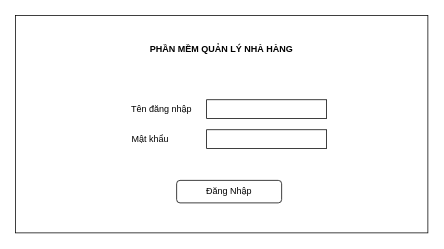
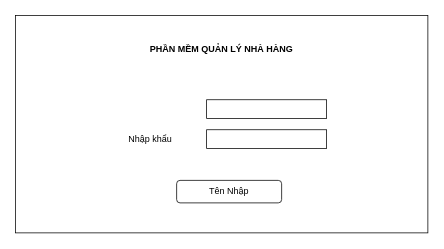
  <mxCell id="0" />
  <mxCell id="1" parent="0" />
  <mxCell id="2" value="" style="rounded=0;whiteSpace=wrap;html=1;" vertex="1" parent="1"><mxGeometry x="20" y="20" width="550" height="290" as="geometry" /></mxCell>
- <mxCell id="3" value="Tên đăng nhập" style="text;html=1;strokeColor=none;fillColor=none;align=center;verticalAlign=middle;whiteSpace=wrap;rounded=0;" vertex="1" parent="1"><mxGeometry x="155" y="130" width="120" height="30" as="geometry" /></mxCell>
- <mxCell id="4" value="Mật khẩu" style="text;html=1;strokeColor=none;fillColor=none;align=center;verticalAlign=middle;whiteSpace=wrap;rounded=0;" vertex="1" parent="1"><mxGeometry x="155" y="170" width="90" height="30" as="geometry" /></mxCell>
+ <mxCell id="4" value="Nhập khẩu" style="text;html=1;strokeColor=none;fillColor=none;align=center;verticalAlign=middle;whiteSpace=wrap;rounded=0;" vertex="1" parent="1"><mxGeometry x="155" y="170" width="90" height="30" as="geometry" /></mxCell>
  <mxCell id="5" value="" style="rounded=0;whiteSpace=wrap;html=1;" vertex="1" parent="1"><mxGeometry x="275" y="132.5" width="160" height="25" as="geometry" /></mxCell>
  <mxCell id="6" value="" style="rounded=0;whiteSpace=wrap;html=1;" vertex="1" parent="1"><mxGeometry x="275" y="172.5" width="160" height="25" as="geometry" /></mxCell>
- <mxCell id="7" value="Đăng Nhập" style="rounded=1;whiteSpace=wrap;html=1;" vertex="1" parent="1"><mxGeometry x="235" y="240" width="140" height="30" as="geometry" /></mxCell>
+ <mxCell id="7" value="Tên Nhập" style="rounded=1;whiteSpace=wrap;html=1;" vertex="1" parent="1"><mxGeometry x="235" y="240" width="140" height="30" as="geometry" /></mxCell>
  <mxCell id="8" value="&lt;b&gt;PHẦN MỀM QUẢN LÝ NHÀ HÀNG&lt;/b&gt;" style="text;html=1;strokeColor=none;fillColor=none;align=center;verticalAlign=middle;whiteSpace=wrap;rounded=0;" vertex="1" parent="1"><mxGeometry x="30" y="50" width="530" height="30" as="geometry" /></mxCell>
